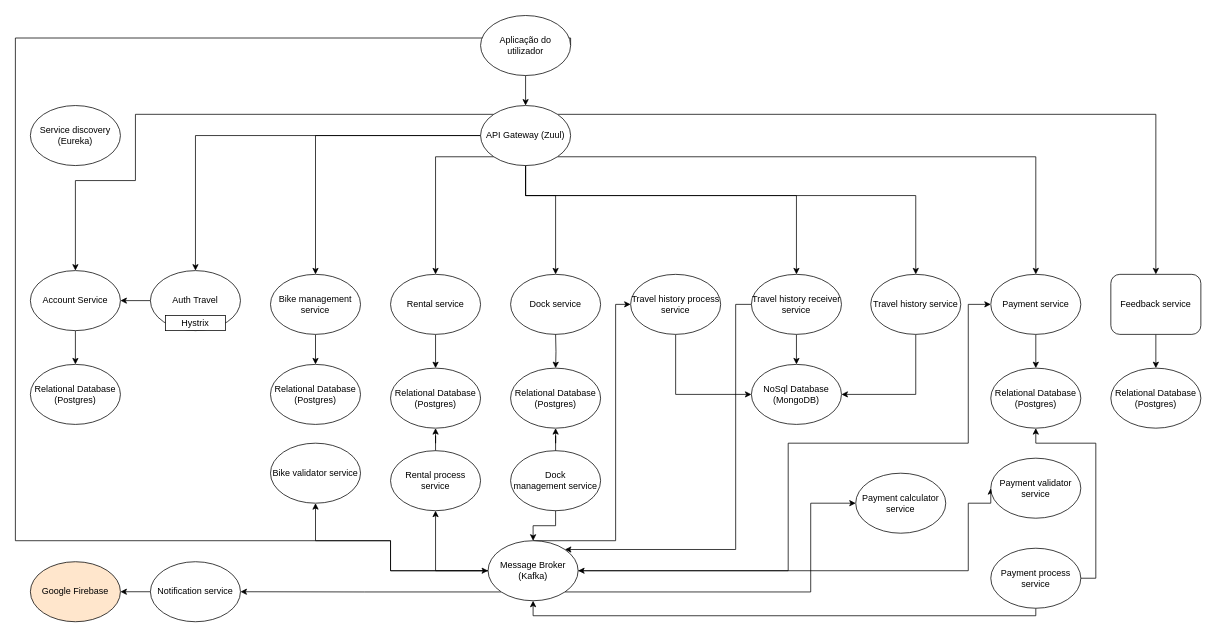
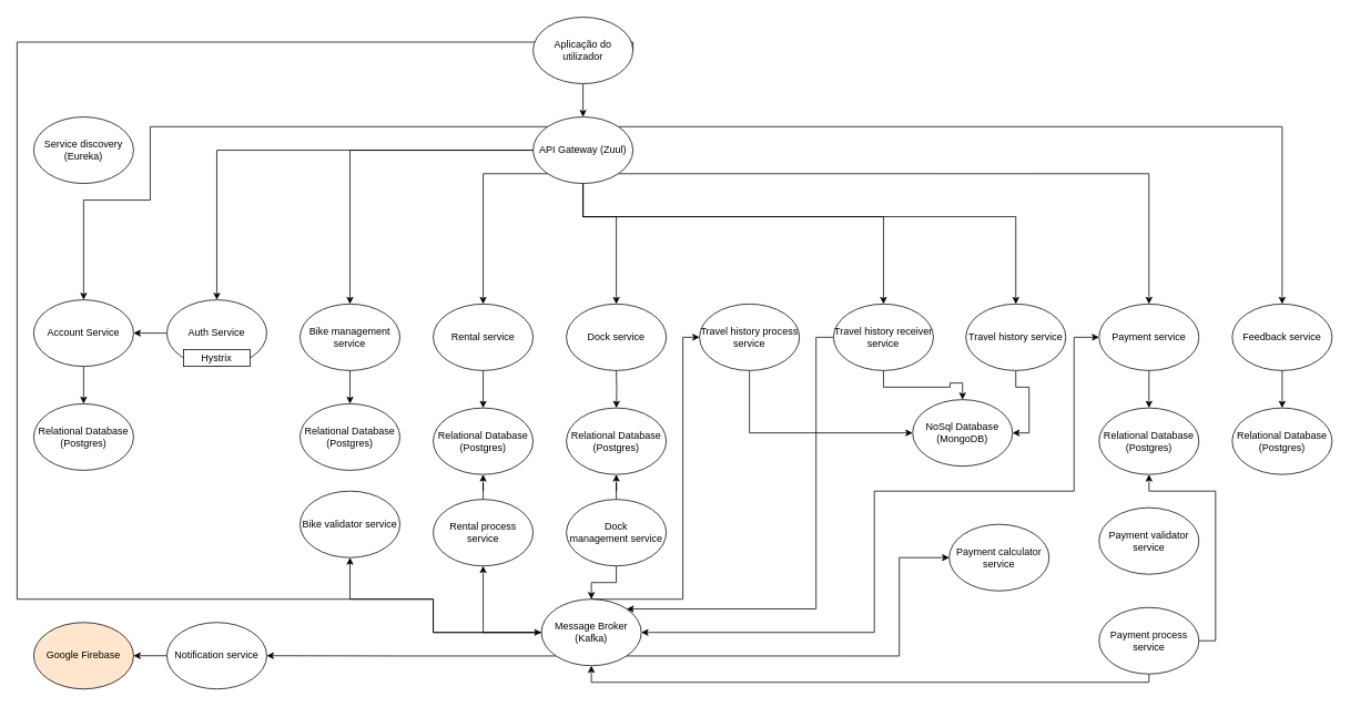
  <mxCell id="0" />
  <mxCell id="1" parent="0" />
  <mxCell id="2" style="edgeStyle=orthogonalEdgeStyle;rounded=0;orthogonalLoop=1;jettySize=auto;html=1;exitX=1;exitY=0.5;exitDx=0;exitDy=0;entryX=0;entryY=0.5;entryDx=0;entryDy=0;" parent="1" source="4" target="44" edge="1"><mxGeometry relative="1" as="geometry"><Array as="points"><mxPoint x="760" y="50" /><mxPoint x="20" y="50" /><mxPoint x="20" y="720" /><mxPoint x="520" y="720" /><mxPoint x="520" y="760" /></Array></mxGeometry></mxCell>
  <mxCell id="3" style="edgeStyle=orthogonalEdgeStyle;rounded=0;orthogonalLoop=1;jettySize=auto;html=1;exitX=0.5;exitY=1;exitDx=0;exitDy=0;" parent="1" source="4" target="15" edge="1"><mxGeometry relative="1" as="geometry" /></mxCell>
  <mxCell id="4" value="Aplicação do utilizador" style="ellipse;whiteSpace=wrap;html=1;" parent="1" vertex="1"><mxGeometry x="640" y="20" width="120" height="80" as="geometry" /></mxCell>
  <mxCell id="5" value="Service discovery (Eureka)" style="ellipse;whiteSpace=wrap;html=1;" parent="1" vertex="1"><mxGeometry x="40" y="140" width="120" height="80" as="geometry" /></mxCell>
  <mxCell id="6" style="edgeStyle=orthogonalEdgeStyle;rounded=0;orthogonalLoop=1;jettySize=auto;html=1;entryX=0.5;entryY=0;entryDx=0;entryDy=0;" parent="1" source="15" target="18" edge="1"><mxGeometry relative="1" as="geometry"><Array as="points"><mxPoint x="260" y="180" /></Array></mxGeometry></mxCell>
  <mxCell id="7" style="edgeStyle=orthogonalEdgeStyle;rounded=0;orthogonalLoop=1;jettySize=auto;html=1;exitX=0;exitY=0;exitDx=0;exitDy=0;entryX=0.5;entryY=0;entryDx=0;entryDy=0;" parent="1" source="15" target="46" edge="1"><mxGeometry relative="1" as="geometry"><Array as="points"><mxPoint x="180" y="152" /><mxPoint x="180" y="240" /><mxPoint x="100" y="240" /></Array></mxGeometry></mxCell>
  <mxCell id="8" style="edgeStyle=orthogonalEdgeStyle;rounded=0;orthogonalLoop=1;jettySize=auto;html=1;exitX=0.5;exitY=1;exitDx=0;exitDy=0;entryX=0.5;entryY=0;entryDx=0;entryDy=0;" parent="1" source="15" target="38" edge="1"><mxGeometry relative="1" as="geometry"><Array as="points"><mxPoint x="700" y="260" /><mxPoint x="1220" y="260" /></Array></mxGeometry></mxCell>
  <mxCell id="9" style="edgeStyle=orthogonalEdgeStyle;rounded=0;orthogonalLoop=1;jettySize=auto;html=1;exitX=1;exitY=1;exitDx=0;exitDy=0;" parent="1" source="15" target="22" edge="1"><mxGeometry relative="1" as="geometry" /></mxCell>
  <mxCell id="10" style="edgeStyle=orthogonalEdgeStyle;rounded=0;orthogonalLoop=1;jettySize=auto;html=1;exitX=1;exitY=0;exitDx=0;exitDy=0;" parent="1" source="15" target="30" edge="1"><mxGeometry relative="1" as="geometry" /></mxCell>
  <mxCell id="11" style="edgeStyle=elbowEdgeStyle;rounded=0;orthogonalLoop=1;jettySize=auto;html=1;exitX=0;exitY=1;exitDx=0;exitDy=0;entryX=0.5;entryY=0;entryDx=0;entryDy=0;" parent="1" source="15" target="25" edge="1"><mxGeometry relative="1" as="geometry"><Array as="points"><mxPoint x="580" y="290" /></Array></mxGeometry></mxCell>
  <mxCell id="12" style="edgeStyle=orthogonalEdgeStyle;rounded=0;orthogonalLoop=1;jettySize=auto;html=1;entryX=0.5;entryY=0;entryDx=0;entryDy=0;" parent="1" source="15" target="61" edge="1"><mxGeometry relative="1" as="geometry"><Array as="points"><mxPoint x="700" y="260" /><mxPoint x="1061" y="260" /></Array></mxGeometry></mxCell>
  <mxCell id="13" style="edgeStyle=orthogonalEdgeStyle;rounded=0;orthogonalLoop=1;jettySize=auto;html=1;" parent="1" source="15" target="32" edge="1"><mxGeometry relative="1" as="geometry" /></mxCell>
  <mxCell id="14" style="edgeStyle=orthogonalEdgeStyle;rounded=0;orthogonalLoop=1;jettySize=auto;html=1;exitX=0.5;exitY=1;exitDx=0;exitDy=0;" parent="1" source="15" target="54" edge="1"><mxGeometry relative="1" as="geometry"><Array as="points"><mxPoint x="700" y="260" /><mxPoint x="740" y="260" /></Array></mxGeometry></mxCell>
  <mxCell id="15" value="API Gateway (Zuul)" style="ellipse;whiteSpace=wrap;html=1;" parent="1" vertex="1"><mxGeometry x="640" y="140" width="120" height="80" as="geometry" /></mxCell>
  <mxCell id="16" value="Relational Database (Postgres)" style="ellipse;whiteSpace=wrap;html=1;" parent="1" vertex="1"><mxGeometry x="40" y="485" width="120" height="80" as="geometry" /></mxCell>
  <mxCell id="17" style="edgeStyle=orthogonalEdgeStyle;rounded=0;orthogonalLoop=1;jettySize=auto;html=1;exitX=0;exitY=0.5;exitDx=0;exitDy=0;entryX=1;entryY=0.5;entryDx=0;entryDy=0;" parent="1" source="18" target="46" edge="1"><mxGeometry relative="1" as="geometry" /></mxCell>
- <mxCell id="18" value="Auth Travel" style="ellipse;whiteSpace=wrap;html=1;" parent="1" vertex="1"><mxGeometry x="200" y="360" width="120" height="80" as="geometry" /></mxCell>
+ <mxCell id="18" value="Auth Service" style="ellipse;whiteSpace=wrap;html=1;" parent="1" vertex="1"><mxGeometry x="200" y="360" width="120" height="80" as="geometry" /></mxCell>
  <mxCell id="19" style="edgeStyle=orthogonalEdgeStyle;rounded=0;orthogonalLoop=1;jettySize=auto;html=1;exitX=0.5;exitY=1;exitDx=0;exitDy=0;entryX=0.5;entryY=0;entryDx=0;entryDy=0;" parent="1" source="46" target="16" edge="1"><mxGeometry relative="1" as="geometry" /></mxCell>
  <mxCell id="20" style="edgeStyle=orthogonalEdgeStyle;rounded=0;orthogonalLoop=1;jettySize=auto;html=1;entryX=0.5;entryY=0;entryDx=0;entryDy=0;" parent="1" source="22" target="23" edge="1"><mxGeometry relative="1" as="geometry" /></mxCell>
  <mxCell id="21" style="edgeStyle=orthogonalEdgeStyle;rounded=0;orthogonalLoop=1;jettySize=auto;html=1;exitX=1;exitY=1;exitDx=0;exitDy=0;entryX=0;entryY=0.5;entryDx=0;entryDy=0;" parent="1" source="44" target="50" edge="1"><mxGeometry relative="1" as="geometry"><mxPoint x="1120" y="710" as="targetPoint" /><Array as="points"><mxPoint x="1080" y="788" /><mxPoint x="1080" y="670" /></Array></mxGeometry></mxCell>
  <mxCell id="22" value="Payment service" style="ellipse;whiteSpace=wrap;html=1;" parent="1" vertex="1"><mxGeometry x="1320" y="365" width="120" height="80" as="geometry" /></mxCell>
  <mxCell id="23" value="Relational Database (Postgres)" style="ellipse;whiteSpace=wrap;html=1;" parent="1" vertex="1"><mxGeometry x="1320" y="490" width="120" height="80" as="geometry" /></mxCell>
  <mxCell id="24" style="edgeStyle=orthogonalEdgeStyle;rounded=0;orthogonalLoop=1;jettySize=auto;html=1;entryX=0.5;entryY=0;entryDx=0;entryDy=0;" parent="1" source="25" target="26" edge="1"><mxGeometry relative="1" as="geometry" /></mxCell>
  <mxCell id="25" value="Rental service" style="ellipse;whiteSpace=wrap;html=1;" parent="1" vertex="1"><mxGeometry x="520" y="365" width="120" height="80" as="geometry" /></mxCell>
  <mxCell id="26" value="Relational Database (Postgres)" style="ellipse;whiteSpace=wrap;html=1;" parent="1" vertex="1"><mxGeometry x="520" y="490" width="120" height="80" as="geometry" /></mxCell>
  <mxCell id="27" style="edgeStyle=orthogonalEdgeStyle;rounded=0;orthogonalLoop=1;jettySize=auto;html=1;exitX=0.5;exitY=1;exitDx=0;exitDy=0;entryX=0;entryY=0.5;entryDx=0;entryDy=0;" parent="1" source="28" target="34" edge="1"><mxGeometry relative="1" as="geometry" /></mxCell>
  <mxCell id="28" value="Travel history process service" style="ellipse;whiteSpace=wrap;html=1;" parent="1" vertex="1"><mxGeometry x="840" y="365" width="120" height="80" as="geometry" /></mxCell>
  <mxCell id="29" style="edgeStyle=orthogonalEdgeStyle;rounded=0;orthogonalLoop=1;jettySize=auto;html=1;exitX=0.5;exitY=1;exitDx=0;exitDy=0;entryX=0.5;entryY=0;entryDx=0;entryDy=0;" parent="1" source="30" target="33" edge="1"><mxGeometry relative="1" as="geometry" /></mxCell>
- <mxCell id="30" value="Feedback service" style="whiteSpace=wrap;html=1;rounded=1;" parent="1" vertex="1"><mxGeometry x="1480" y="365" width="120" height="80" as="geometry" /></mxCell>
+ <mxCell id="30" value="Feedback service" style="ellipse;whiteSpace=wrap;html=1;" parent="1" vertex="1"><mxGeometry x="1480" y="365" width="120" height="80" as="geometry" /></mxCell>
  <mxCell id="31" style="edgeStyle=orthogonalEdgeStyle;rounded=0;orthogonalLoop=1;jettySize=auto;html=1;entryX=0.5;entryY=0;entryDx=0;entryDy=0;" parent="1" source="32" target="35" edge="1"><mxGeometry relative="1" as="geometry" /></mxCell>
  <mxCell id="32" value="Bike management service" style="ellipse;whiteSpace=wrap;html=1;" parent="1" vertex="1"><mxGeometry x="360" y="365" width="120" height="80" as="geometry" /></mxCell>
  <mxCell id="33" value="Relational Database (Postgres)" style="ellipse;whiteSpace=wrap;html=1;" parent="1" vertex="1"><mxGeometry x="1480" y="490" width="120" height="80" as="geometry" /></mxCell>
- <mxCell id="34" value="NoSql Database (MongoDB)" style="ellipse;whiteSpace=wrap;html=1;" parent="1" vertex="1"><mxGeometry x="1001" y="485" width="120" height="80" as="geometry" /></mxCell>
+ <mxCell id="34" value="NoSql Database (MongoDB)" style="ellipse;whiteSpace=wrap;html=1;" parent="1" vertex="1"><mxGeometry x="1096" y="480" width="120" height="80" as="geometry" /></mxCell>
  <mxCell id="35" value="Relational Database (Postgres)" style="ellipse;whiteSpace=wrap;html=1;" parent="1" vertex="1"><mxGeometry x="360" y="485" width="120" height="80" as="geometry" /></mxCell>
  <mxCell id="36" value="Relational Database (Postgres)" style="ellipse;whiteSpace=wrap;html=1;" parent="1" vertex="1"><mxGeometry x="680" y="490" width="120" height="80" as="geometry" /></mxCell>
  <mxCell id="37" style="edgeStyle=orthogonalEdgeStyle;rounded=0;orthogonalLoop=1;jettySize=auto;html=1;exitX=0.5;exitY=1;exitDx=0;exitDy=0;entryX=1;entryY=0.5;entryDx=0;entryDy=0;" parent="1" source="38" target="34" edge="1"><mxGeometry relative="1" as="geometry"><mxPoint x="1200" y="525" as="targetPoint" /></mxGeometry></mxCell>
  <mxCell id="38" value="Travel history service" style="ellipse;whiteSpace=wrap;html=1;" parent="1" vertex="1"><mxGeometry x="1160" y="365" width="120" height="80" as="geometry" /></mxCell>
- <mxCell id="39" style="edgeStyle=orthogonalEdgeStyle;rounded=0;orthogonalLoop=1;jettySize=auto;html=1;entryX=0;entryY=0.5;entryDx=0;entryDy=0;" parent="1" source="44" target="63" edge="1"><mxGeometry relative="1" as="geometry"><Array as="points"><mxPoint x="1290" y="760" /><mxPoint x="1290" y="670" /></Array></mxGeometry></mxCell>
  <mxCell id="40" style="edgeStyle=orthogonalEdgeStyle;rounded=0;orthogonalLoop=1;jettySize=auto;html=1;exitX=0;exitY=1;exitDx=0;exitDy=0;entryX=1;entryY=0.5;entryDx=0;entryDy=0;" parent="1" source="44" target="65" edge="1"><mxGeometry relative="1" as="geometry" /></mxCell>
  <mxCell id="41" style="edgeStyle=orthogonalEdgeStyle;rounded=0;orthogonalLoop=1;jettySize=auto;html=1;entryX=0;entryY=0.5;entryDx=0;entryDy=0;" edge="1" parent="1" source="44" target="28"><mxGeometry relative="1" as="geometry"><Array as="points"><mxPoint x="820" y="720" /><mxPoint x="820" y="405" /></Array></mxGeometry></mxCell>
  <mxCell id="42" style="edgeStyle=orthogonalEdgeStyle;rounded=0;orthogonalLoop=1;jettySize=auto;html=1;" edge="1" parent="1" source="44" target="67"><mxGeometry relative="1" as="geometry" /></mxCell>
  <mxCell id="43" style="edgeStyle=orthogonalEdgeStyle;rounded=0;orthogonalLoop=1;jettySize=auto;html=1;" edge="1" parent="1" source="44" target="72"><mxGeometry relative="1" as="geometry"><Array as="points"><mxPoint x="520" y="760" /><mxPoint x="520" y="720" /><mxPoint x="420" y="720" /></Array></mxGeometry></mxCell>
  <mxCell id="44" value="Message Broker (Kafka)" style="ellipse;whiteSpace=wrap;html=1;" parent="1" vertex="1"><mxGeometry x="650" y="720" width="120" height="80" as="geometry" /></mxCell>
  <mxCell id="45" value="" style="group" parent="1" vertex="1" connectable="0"><mxGeometry x="40" y="360" width="120" height="90" as="geometry" /></mxCell>
  <mxCell id="46" value="Account Service" style="ellipse;whiteSpace=wrap;html=1;" parent="45" vertex="1"><mxGeometry width="120" height="80" as="geometry" /></mxCell>
  <mxCell id="47" value="" style="group" parent="1" vertex="1" connectable="0"><mxGeometry x="220" y="400" width="80" height="40" as="geometry" /></mxCell>
  <mxCell id="48" value="Hystrix" style="rounded=0;whiteSpace=wrap;html=1;" parent="47" vertex="1"><mxGeometry y="20" width="80" height="20" as="geometry" /></mxCell>
  <mxCell id="49" value="" style="group" parent="1" vertex="1" connectable="0"><mxGeometry x="1140" y="630" width="120" height="100" as="geometry" /></mxCell>
  <mxCell id="50" value="Payment calculator service" style="ellipse;whiteSpace=wrap;html=1;" parent="49" vertex="1"><mxGeometry width="120" height="80" as="geometry" /></mxCell>
  <mxCell id="51" value="" style="endArrow=classic;startArrow=classic;html=1;entryX=1;entryY=0.5;entryDx=0;entryDy=0;edgeStyle=orthogonalEdgeStyle;rounded=0;exitX=0;exitY=0.5;exitDx=0;exitDy=0;" parent="1" source="22" target="44" edge="1"><mxGeometry width="50" height="50" relative="1" as="geometry"><mxPoint x="877.426" y="620.004" as="sourcePoint" /><mxPoint x="920" y="671.72" as="targetPoint" /><Array as="points"><mxPoint x="1290" y="405" /><mxPoint x="1290" y="590" /><mxPoint x="1050" y="590" /><mxPoint x="1050" y="760" /></Array></mxGeometry></mxCell>
  <mxCell id="52" value="Google Firebase" style="ellipse;whiteSpace=wrap;html=1;fillColor=#ffe6cc;" parent="1" vertex="1"><mxGeometry x="40" y="748" width="120" height="80" as="geometry" /></mxCell>
  <mxCell id="53" value="" style="group" parent="1" vertex="1" connectable="0"><mxGeometry x="680" y="365" width="120" height="100" as="geometry" /></mxCell>
  <mxCell id="54" value="&lt;div&gt;Dock service&lt;/div&gt;" style="ellipse;whiteSpace=wrap;html=1;" parent="53" vertex="1"><mxGeometry width="120" height="80" as="geometry" /></mxCell>
  <mxCell id="55" style="edgeStyle=orthogonalEdgeStyle;rounded=0;orthogonalLoop=1;jettySize=auto;html=1;exitX=0.5;exitY=1;exitDx=0;exitDy=0;" parent="1" target="36" edge="1"><mxGeometry relative="1" as="geometry"><mxPoint x="740" y="445" as="sourcePoint" /></mxGeometry></mxCell>
  <mxCell id="56" style="edgeStyle=orthogonalEdgeStyle;rounded=0;orthogonalLoop=1;jettySize=auto;html=1;exitX=1;exitY=0.5;exitDx=0;exitDy=0;entryX=0.5;entryY=1;entryDx=0;entryDy=0;" edge="1" parent="1" source="58" target="23"><mxGeometry relative="1" as="geometry"><Array as="points"><mxPoint x="1460" y="770" /><mxPoint x="1460" y="590" /><mxPoint x="1380" y="590" /></Array></mxGeometry></mxCell>
  <mxCell id="57" style="edgeStyle=orthogonalEdgeStyle;rounded=0;orthogonalLoop=1;jettySize=auto;html=1;exitX=0.5;exitY=1;exitDx=0;exitDy=0;entryX=0.5;entryY=1;entryDx=0;entryDy=0;" edge="1" parent="1" source="58" target="44"><mxGeometry relative="1" as="geometry"><Array as="points"><mxPoint x="1380" y="820" /><mxPoint x="710" y="820" /></Array></mxGeometry></mxCell>
  <mxCell id="58" value="Payment process service" style="ellipse;whiteSpace=wrap;html=1;" parent="1" vertex="1"><mxGeometry x="1320" y="730" width="120" height="80" as="geometry" /></mxCell>
  <mxCell id="59" style="edgeStyle=orthogonalEdgeStyle;rounded=0;orthogonalLoop=1;jettySize=auto;html=1;entryX=0.5;entryY=0;entryDx=0;entryDy=0;" parent="1" source="61" target="34" edge="1"><mxGeometry relative="1" as="geometry" /></mxCell>
  <mxCell id="60" style="edgeStyle=orthogonalEdgeStyle;rounded=0;orthogonalLoop=1;jettySize=auto;html=1;entryX=1;entryY=0;entryDx=0;entryDy=0;" parent="1" source="61" target="44" edge="1"><mxGeometry relative="1" as="geometry"><mxPoint x="970" y="610" as="targetPoint" /><Array as="points"><mxPoint x="980" y="405" /><mxPoint x="980" y="732" /></Array></mxGeometry></mxCell>
  <mxCell id="61" value="Travel history receiver service" style="ellipse;whiteSpace=wrap;html=1;" parent="1" vertex="1"><mxGeometry x="1001" y="365" width="120" height="80" as="geometry" /></mxCell>
  <mxCell id="62" value="" style="group" parent="1" vertex="1" connectable="0"><mxGeometry x="1320" y="610" width="120" height="100" as="geometry" /></mxCell>
  <mxCell id="63" value="Payment validator service" style="ellipse;whiteSpace=wrap;html=1;" parent="62" vertex="1"><mxGeometry width="120" height="80" as="geometry" /></mxCell>
  <mxCell id="64" style="edgeStyle=orthogonalEdgeStyle;rounded=0;orthogonalLoop=1;jettySize=auto;html=1;exitX=0;exitY=0.5;exitDx=0;exitDy=0;entryX=1;entryY=0.5;entryDx=0;entryDy=0;" parent="1" source="65" target="52" edge="1"><mxGeometry relative="1" as="geometry" /></mxCell>
  <mxCell id="65" value="Notification service" style="ellipse;whiteSpace=wrap;html=1;" parent="1" vertex="1"><mxGeometry x="200" y="748" width="120" height="80" as="geometry" /></mxCell>
  <mxCell id="66" style="edgeStyle=orthogonalEdgeStyle;rounded=0;orthogonalLoop=1;jettySize=auto;html=1;" edge="1" parent="1" source="67" target="26"><mxGeometry relative="1" as="geometry" /></mxCell>
  <mxCell id="67" value="Rental process service" style="ellipse;whiteSpace=wrap;html=1;" parent="1" vertex="1"><mxGeometry x="520" y="600" width="120" height="80" as="geometry" /></mxCell>
  <mxCell id="68" value="" style="group" vertex="1" connectable="0" parent="1"><mxGeometry x="680" y="600" width="120" height="100" as="geometry" /></mxCell>
  <mxCell id="69" value="&lt;div&gt;Dock management&amp;nbsp;&lt;span&gt;service&lt;/span&gt;&lt;/div&gt;" style="ellipse;whiteSpace=wrap;html=1;" vertex="1" parent="68"><mxGeometry width="120" height="80" as="geometry" /></mxCell>
  <mxCell id="70" style="edgeStyle=orthogonalEdgeStyle;rounded=0;orthogonalLoop=1;jettySize=auto;html=1;" edge="1" parent="1" source="69" target="36"><mxGeometry relative="1" as="geometry" /></mxCell>
  <mxCell id="71" style="edgeStyle=orthogonalEdgeStyle;rounded=0;orthogonalLoop=1;jettySize=auto;html=1;exitX=0.5;exitY=1;exitDx=0;exitDy=0;" edge="1" parent="1" source="69" target="44"><mxGeometry relative="1" as="geometry"><Array as="points"><mxPoint x="740" y="700" /><mxPoint x="710" y="700" /></Array></mxGeometry></mxCell>
  <mxCell id="72" value="Bike validator service" style="ellipse;whiteSpace=wrap;html=1;" vertex="1" parent="1"><mxGeometry x="360" y="590" width="120" height="80" as="geometry" /></mxCell>
